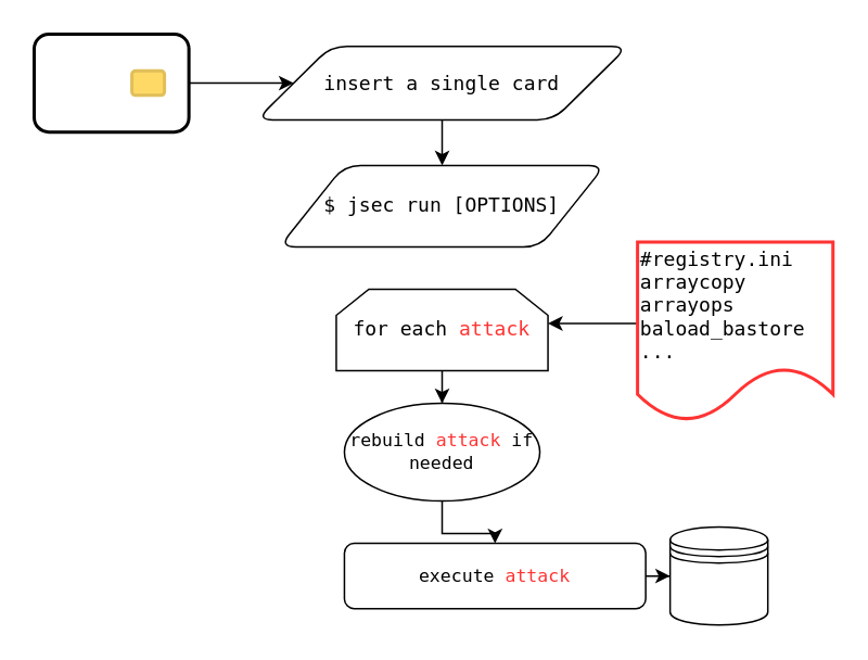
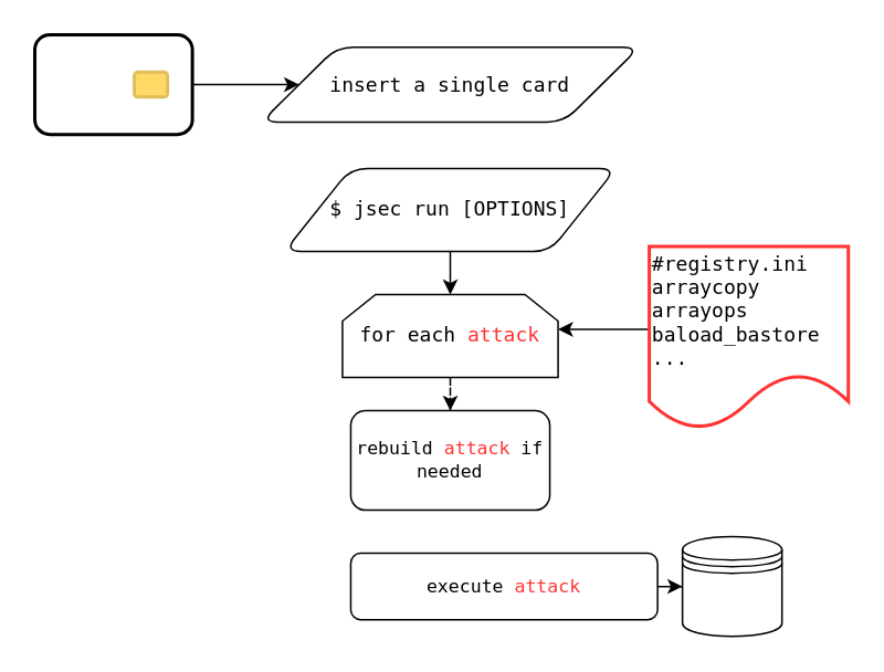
  <mxCell id="0" />
  <mxCell id="1" parent="0" />
- <mxCell id="2" value="" style="edgeStyle=orthogonalEdgeStyle;rounded=0;orthogonalLoop=1;jettySize=auto;html=1;fontFamily=monospace;fontSize=11;" edge="1" parent="1" source="3" target="17"><mxGeometry relative="1" as="geometry"><mxPoint x="271" y="298" as="targetPoint" /></mxGeometry></mxCell>
+ <mxCell id="2" value="" style="edgeStyle=orthogonalEdgeStyle;rounded=0;orthogonalLoop=1;jettySize=auto;html=1;fontFamily=monospace;fontSize=11;dashed=1;" edge="1" parent="1" source="3" target="17"><mxGeometry relative="1" as="geometry"><mxPoint x="271" y="298" as="targetPoint" /></mxGeometry></mxCell>
  <mxCell id="3" value="for each &lt;font color=&quot;#FF3333&quot;&gt;attack&lt;/font&gt;" style="shape=loopLimit;whiteSpace=wrap;html=1;fontFamily=monospace;" vertex="1" parent="1"><mxGeometry x="206" y="177" width="130" height="50" as="geometry" /></mxCell>
+ <mxCell id="4" style="edgeStyle=orthogonalEdgeStyle;rounded=0;orthogonalLoop=1;jettySize=auto;html=1;entryX=0.5;entryY=0;entryDx=0;entryDy=0;fontFamily=typewriter;exitX=0.5;exitY=1;exitDx=0;exitDy=0;" edge="1" parent="1" source="12" target="3"><mxGeometry relative="1" as="geometry"><mxPoint x="270.667" y="228" as="sourcePoint" /></mxGeometry></mxCell>
  <mxCell id="5" style="edgeStyle=orthogonalEdgeStyle;rounded=0;orthogonalLoop=1;jettySize=auto;html=1;fontFamily=monospace;fontSize=11;" edge="1" parent="1" source="6"><mxGeometry relative="1" as="geometry"><mxPoint x="336" y="198" as="targetPoint" /><Array as="points"><mxPoint x="336" y="198" /></Array></mxGeometry></mxCell>
  <mxCell id="6" value="#registry.ini&lt;br&gt;arraycopy&lt;br&gt;arrayops&lt;br&gt;baload_bastore&lt;br&gt;...&lt;br&gt;" style="shape=document;boundedLbl=1;strokeColor=#FF3333;fillColor=#ffffff;fontFamily=monospace;align=left;labelBorderColor=none;whiteSpace=wrap;html=1;textDirection=ltr;verticalAlign=middle;horizontal=1;strokeWidth=2;" vertex="1" parent="1"><mxGeometry x="391" y="148" width="120" height="110" as="geometry" /></mxCell>
  <mxCell id="7" style="edgeStyle=orthogonalEdgeStyle;rounded=0;orthogonalLoop=1;jettySize=auto;html=1;fontFamily=monospace;fontSize=11;" edge="1" parent="1" source="8" target="18"><mxGeometry relative="1" as="geometry" /></mxCell>
  <mxCell id="8" value="&lt;font style=&quot;font-size: 11px&quot; face=&quot;monospace&quot;&gt;execute &lt;font color=&quot;#FF3333&quot;&gt;attack&lt;/font&gt;&lt;br&gt;&lt;/font&gt;" style="rounded=1;whiteSpace=wrap;html=1;shadow=0;glass=0;comic=0;strokeColor=#000000;strokeWidth=1;fillColor=#FFFFFF;gradientColor=none;fontFamily=typewriter;" vertex="1" parent="1"><mxGeometry x="211" y="333" width="185" height="40" as="geometry" /></mxCell>
  <mxCell id="9" value="" style="group" vertex="1" connectable="0" parent="1"><mxGeometry x="41" y="20.5" width="95" height="60" as="geometry" /></mxCell>
  <mxCell id="10" value="" style="rounded=1;whiteSpace=wrap;html=1;shadow=0;glass=0;comic=0;strokeColor=#000000;strokeWidth=2;fillColor=#ffffff;fontFamily=typewriter;gradientColor=none;perimeterSpacing=0;" vertex="1" parent="9"><mxGeometry x="-20.5" width="95" height="60" as="geometry" /></mxCell>
  <mxCell id="11" value="" style="rounded=1;whiteSpace=wrap;html=1;shadow=0;glass=0;comic=0;strokeColor=#E0BF5A;strokeWidth=2;fillColor=#FFD966;fontFamily=typewriter;" vertex="1" parent="9"><mxGeometry x="39.5" y="22.5" width="20" height="15" as="geometry" /></mxCell>
  <mxCell id="12" value="&lt;font face=&quot;monospace&quot;&gt;$ jsec run [OPTIONS] &lt;br&gt;&lt;/font&gt;" style="shape=parallelogram;perimeter=parallelogramPerimeter;whiteSpace=wrap;html=1;rounded=1;shadow=0;glass=0;comic=0;strokeColor=#000000;strokeWidth=1;fillColor=#FFFFFF;gradientColor=none;fontFamily=typewriter;" vertex="1" parent="1"><mxGeometry x="171" y="101" width="200" height="50" as="geometry" /></mxCell>
- <mxCell id="13" style="edgeStyle=orthogonalEdgeStyle;rounded=0;orthogonalLoop=1;jettySize=auto;html=1;fontFamily=typewriter;" edge="1" parent="1" source="14" target="12"><mxGeometry relative="1" as="geometry"><mxPoint x="276" y="88" as="targetPoint" /><Array as="points"><mxPoint x="271" y="78" /><mxPoint x="271" y="78" /></Array></mxGeometry></mxCell>
  <mxCell id="14" value="&lt;font face=&quot;monospace&quot;&gt;insert a single card&lt;br&gt;&lt;/font&gt;" style="shape=parallelogram;perimeter=parallelogramPerimeter;whiteSpace=wrap;html=1;rounded=1;shadow=0;glass=0;comic=0;strokeColor=#000000;strokeWidth=1;fillColor=#FFFFFF;gradientColor=none;fontFamily=typewriter;" vertex="1" parent="1"><mxGeometry x="157" y="28" width="228" height="45" as="geometry" /></mxCell>
  <mxCell id="15" style="edgeStyle=orthogonalEdgeStyle;rounded=0;orthogonalLoop=1;jettySize=auto;html=1;fontFamily=typewriter;" edge="1" parent="1" source="10" target="14"><mxGeometry relative="1" as="geometry" /></mxCell>
- <mxCell id="16" style="edgeStyle=orthogonalEdgeStyle;rounded=0;orthogonalLoop=1;jettySize=auto;html=1;entryX=0.5;entryY=0;entryDx=0;entryDy=0;fontFamily=monospace;fontSize=11;" edge="1" parent="1" source="17" target="8"><mxGeometry relative="1" as="geometry" /></mxCell>
- <mxCell id="17" value="rebuild &lt;font color=&quot;#FF3333&quot;&gt;attack&lt;/font&gt; if needed" style="ellipse;whiteSpace=wrap;html=1;shadow=0;glass=0;comic=0;strokeColor=#000000;strokeWidth=1;fillColor=#FFFFFF;gradientColor=none;fontFamily=monospace;fontSize=11;" vertex="1" parent="1"><mxGeometry x="211" y="247" width="120" height="60" as="geometry" /></mxCell>
+ <mxCell id="17" value="rebuild &lt;font color=&quot;#FF3333&quot;&gt;attack&lt;/font&gt; if needed" style="rounded=1;whiteSpace=wrap;html=1;shadow=0;glass=0;comic=0;strokeColor=#000000;strokeWidth=1;fillColor=#FFFFFF;gradientColor=none;fontFamily=monospace;fontSize=11;" vertex="1" parent="1"><mxGeometry x="211" y="247" width="120" height="60" as="geometry" /></mxCell>
  <mxCell id="18" value="" style="shape=datastore;whiteSpace=wrap;html=1;rounded=1;shadow=0;glass=0;comic=0;strokeColor=#000000;strokeWidth=1;fillColor=#FFFFFF;gradientColor=none;fontFamily=monospace;fontSize=11;align=left;" vertex="1" parent="1"><mxGeometry x="411" y="323" width="60" height="60" as="geometry" /></mxCell>
